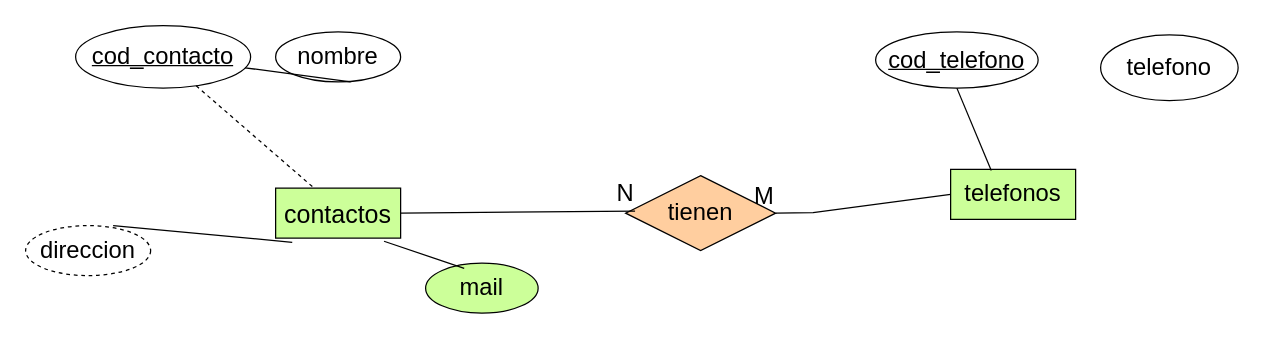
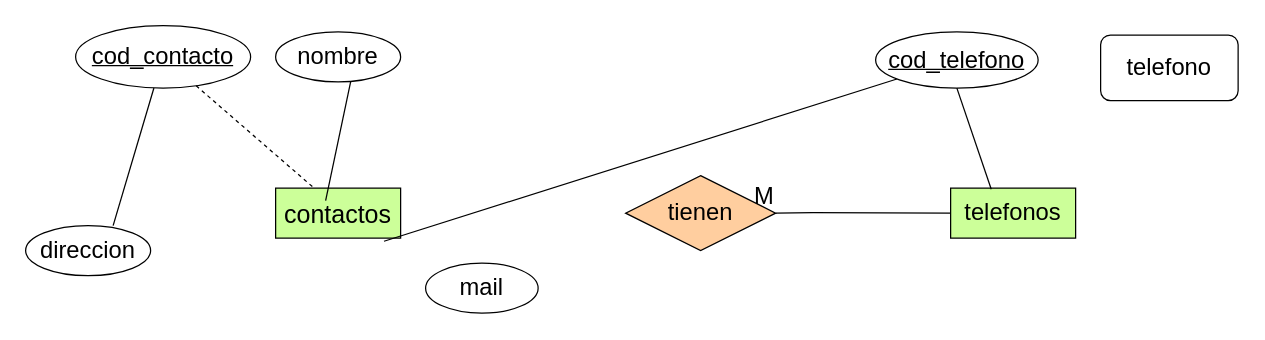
  <mxCell id="0" />
  <mxCell id="1" parent="0" />
  <mxCell id="2" value="contactos" style="whiteSpace=wrap;html=1;align=center;fontSize=20;fillColor=#CCFF99;" vertex="1" parent="1"><mxGeometry x="220" y="150" width="100" height="40" as="geometry" /></mxCell>
  <mxCell id="3" value="&lt;span style=&quot;font-size: 19px;&quot;&gt;cod_contacto&lt;/span&gt;" style="ellipse;whiteSpace=wrap;html=1;align=center;fontStyle=4;" vertex="1" parent="1"><mxGeometry x="60" y="20" width="140" height="50" as="geometry" /></mxCell>
  <mxCell id="4" value="nombre" style="ellipse;whiteSpace=wrap;html=1;align=center;fontSize=19;" vertex="1" parent="1"><mxGeometry x="220" y="25" width="100" height="40" as="geometry" /></mxCell>
- <mxCell id="5" value="" style="endArrow=none;html=1;rounded=0;exitX=0.6;exitY=1;exitDx=0;exitDy=0;exitPerimeter=0;" edge="1" parent="1" source="4" target="3"><mxGeometry relative="1" as="geometry"><mxPoint x="190" y="190" as="sourcePoint" /><mxPoint x="350" y="190" as="targetPoint" /></mxGeometry></mxCell>
- <mxCell id="6" value="telefono" style="ellipse;whiteSpace=wrap;html=1;align=center;fontSize=19;" vertex="1" parent="1"><mxGeometry x="880" y="27.5" width="110" height="52.5" as="geometry" /></mxCell>
- <mxCell id="7" value="mail" style="ellipse;whiteSpace=wrap;html=1;align=center;fontSize=19;fillColor=#ccff99;" vertex="1" parent="1"><mxGeometry x="340" y="210" width="90" height="40" as="geometry" /></mxCell>
- <mxCell id="8" value="direccion" style="ellipse;whiteSpace=wrap;html=1;align=center;fontSize=19;dashed=1;" vertex="1" parent="1"><mxGeometry x="20" y="180" width="100" height="40" as="geometry" /></mxCell>
- <mxCell id="9" value="" style="endArrow=none;html=1;rounded=0;exitX=0.867;exitY=1.063;exitDx=0;exitDy=0;exitPerimeter=0;entryX=0.343;entryY=0.104;entryDx=0;entryDy=0;entryPerimeter=0;" edge="1" parent="1" source="2" target="7"><mxGeometry relative="1" as="geometry"><mxPoint x="190" y="190" as="sourcePoint" /><mxPoint x="350" y="190" as="targetPoint" /></mxGeometry></mxCell>
- <mxCell id="10" value="" style="endArrow=none;html=1;rounded=0;exitX=0.7;exitY=0;exitDx=0;exitDy=0;exitPerimeter=0;entryX=0.133;entryY=1.083;entryDx=0;entryDy=0;entryPerimeter=0;" edge="1" parent="1" source="8" target="2"><mxGeometry relative="1" as="geometry"><mxPoint x="190" y="190" as="sourcePoint" /><mxPoint x="350" y="190" as="targetPoint" /></mxGeometry></mxCell>
+ <mxCell id="5" value="" style="endArrow=none;html=1;rounded=0;exitX=0.6;exitY=1;exitDx=0;exitDy=0;exitPerimeter=0;entryX=0.4;entryY=0.25;entryDx=0;entryDy=0;entryPerimeter=0;" edge="1" parent="1" source="4" target="2"><mxGeometry relative="1" as="geometry"><mxPoint x="190" y="190" as="sourcePoint" /><mxPoint x="350" y="190" as="targetPoint" /></mxGeometry></mxCell>
+ <mxCell id="6" value="telefono" style="whiteSpace=wrap;html=1;align=center;fontSize=19;rounded=1;" vertex="1" parent="1"><mxGeometry x="880" y="27.5" width="110" height="52.5" as="geometry" /></mxCell>
+ <mxCell id="7" value="mail" style="ellipse;whiteSpace=wrap;html=1;align=center;fontSize=19;" vertex="1" parent="1"><mxGeometry x="340" y="210" width="90" height="40" as="geometry" /></mxCell>
+ <mxCell id="8" value="direccion" style="ellipse;whiteSpace=wrap;html=1;align=center;fontSize=19;" vertex="1" parent="1"><mxGeometry x="20" y="180" width="100" height="40" as="geometry" /></mxCell>
+ <mxCell id="9" value="" style="endArrow=none;html=1;rounded=0;exitX=0.867;exitY=1.063;exitDx=0;exitDy=0;exitPerimeter=0;" edge="1" parent="1" source="2" target="18"><mxGeometry relative="1" as="geometry"><mxPoint x="190" y="190" as="sourcePoint" /><mxPoint x="350" y="190" as="targetPoint" /></mxGeometry></mxCell>
+ <mxCell id="10" value="" style="endArrow=none;html=1;rounded=0;exitX=0.7;exitY=0;exitDx=0;exitDy=0;exitPerimeter=0;" edge="1" parent="1" source="8" target="3"><mxGeometry relative="1" as="geometry"><mxPoint x="190" y="190" as="sourcePoint" /><mxPoint x="350" y="190" as="targetPoint" /></mxGeometry></mxCell>
  <mxCell id="11" value="" style="endArrow=none;html=1;rounded=0;entryX=0.308;entryY=0;entryDx=0;entryDy=0;entryPerimeter=0;dashed=1;" edge="1" parent="1" source="3" target="2"><mxGeometry relative="1" as="geometry"><mxPoint x="190" y="190" as="sourcePoint" /><mxPoint x="350" y="190" as="targetPoint" /></mxGeometry></mxCell>
- <mxCell id="12" value="telefonos" style="whiteSpace=wrap;html=1;align=center;fontSize=19;fillColor=#CCFF99;" vertex="1" parent="1"><mxGeometry x="760" y="135" width="100" height="40" as="geometry" /></mxCell>
+ <mxCell id="12" value="telefonos" style="whiteSpace=wrap;html=1;align=center;fontSize=19;fillColor=#CCFF99;" vertex="1" parent="1"><mxGeometry x="760" y="150" width="100" height="40" as="geometry" /></mxCell>
  <mxCell id="13" value="tienen" style="shape=rhombus;perimeter=rhombusPerimeter;whiteSpace=wrap;html=1;align=center;fontSize=19;fillColor=#FFCE9F;" vertex="1" parent="1"><mxGeometry x="500" y="140" width="120" height="60" as="geometry" /></mxCell>
- <mxCell id="14" value="" style="endArrow=none;html=1;rounded=0;entryX=0.063;entryY=0.472;entryDx=0;entryDy=0;entryPerimeter=0;exitX=1;exitY=0.5;exitDx=0;exitDy=0;" edge="1" parent="1" source="2" target="13"><mxGeometry relative="1" as="geometry"><mxPoint x="350" y="168" as="sourcePoint" /><mxPoint x="480" y="169.58" as="targetPoint" /></mxGeometry></mxCell>
- <mxCell id="15" value="&lt;font style=&quot;font-size: 19px;&quot;&gt;N&lt;/font&gt;" style="resizable=0;html=1;whiteSpace=wrap;align=right;verticalAlign=bottom;" connectable="0" vertex="1" parent="14"><mxGeometry x="1" relative="1" as="geometry" /></mxCell>
  <mxCell id="16" value="" style="endArrow=none;html=1;rounded=0;exitX=0;exitY=0.5;exitDx=0;exitDy=0;" edge="1" parent="1" source="12"><mxGeometry relative="1" as="geometry"><mxPoint x="760" y="169.58" as="sourcePoint" /><mxPoint x="620" y="170" as="targetPoint" /><Array as="points"><mxPoint x="650" y="169.58" /></Array></mxGeometry></mxCell>
  <mxCell id="17" value="&lt;span style=&quot;font-size: 19px;&quot;&gt;M&lt;/span&gt;" style="resizable=0;html=1;whiteSpace=wrap;align=right;verticalAlign=bottom;" connectable="0" vertex="1" parent="16"><mxGeometry x="1" relative="1" as="geometry" /></mxCell>
  <mxCell id="18" value="cod_telefono" style="ellipse;whiteSpace=wrap;html=1;align=center;fontStyle=4;fontSize=19;" vertex="1" parent="1"><mxGeometry x="700" y="25" width="130" height="45" as="geometry" /></mxCell>
  <mxCell id="19" value="" style="endArrow=none;html=1;rounded=0;entryX=0.325;entryY=0.021;entryDx=0;entryDy=0;entryPerimeter=0;exitX=0.5;exitY=1;exitDx=0;exitDy=0;" edge="1" parent="1" source="18" target="12"><mxGeometry relative="1" as="geometry"><mxPoint x="620" y="110" as="sourcePoint" /><mxPoint x="780" y="110" as="targetPoint" /></mxGeometry></mxCell>
